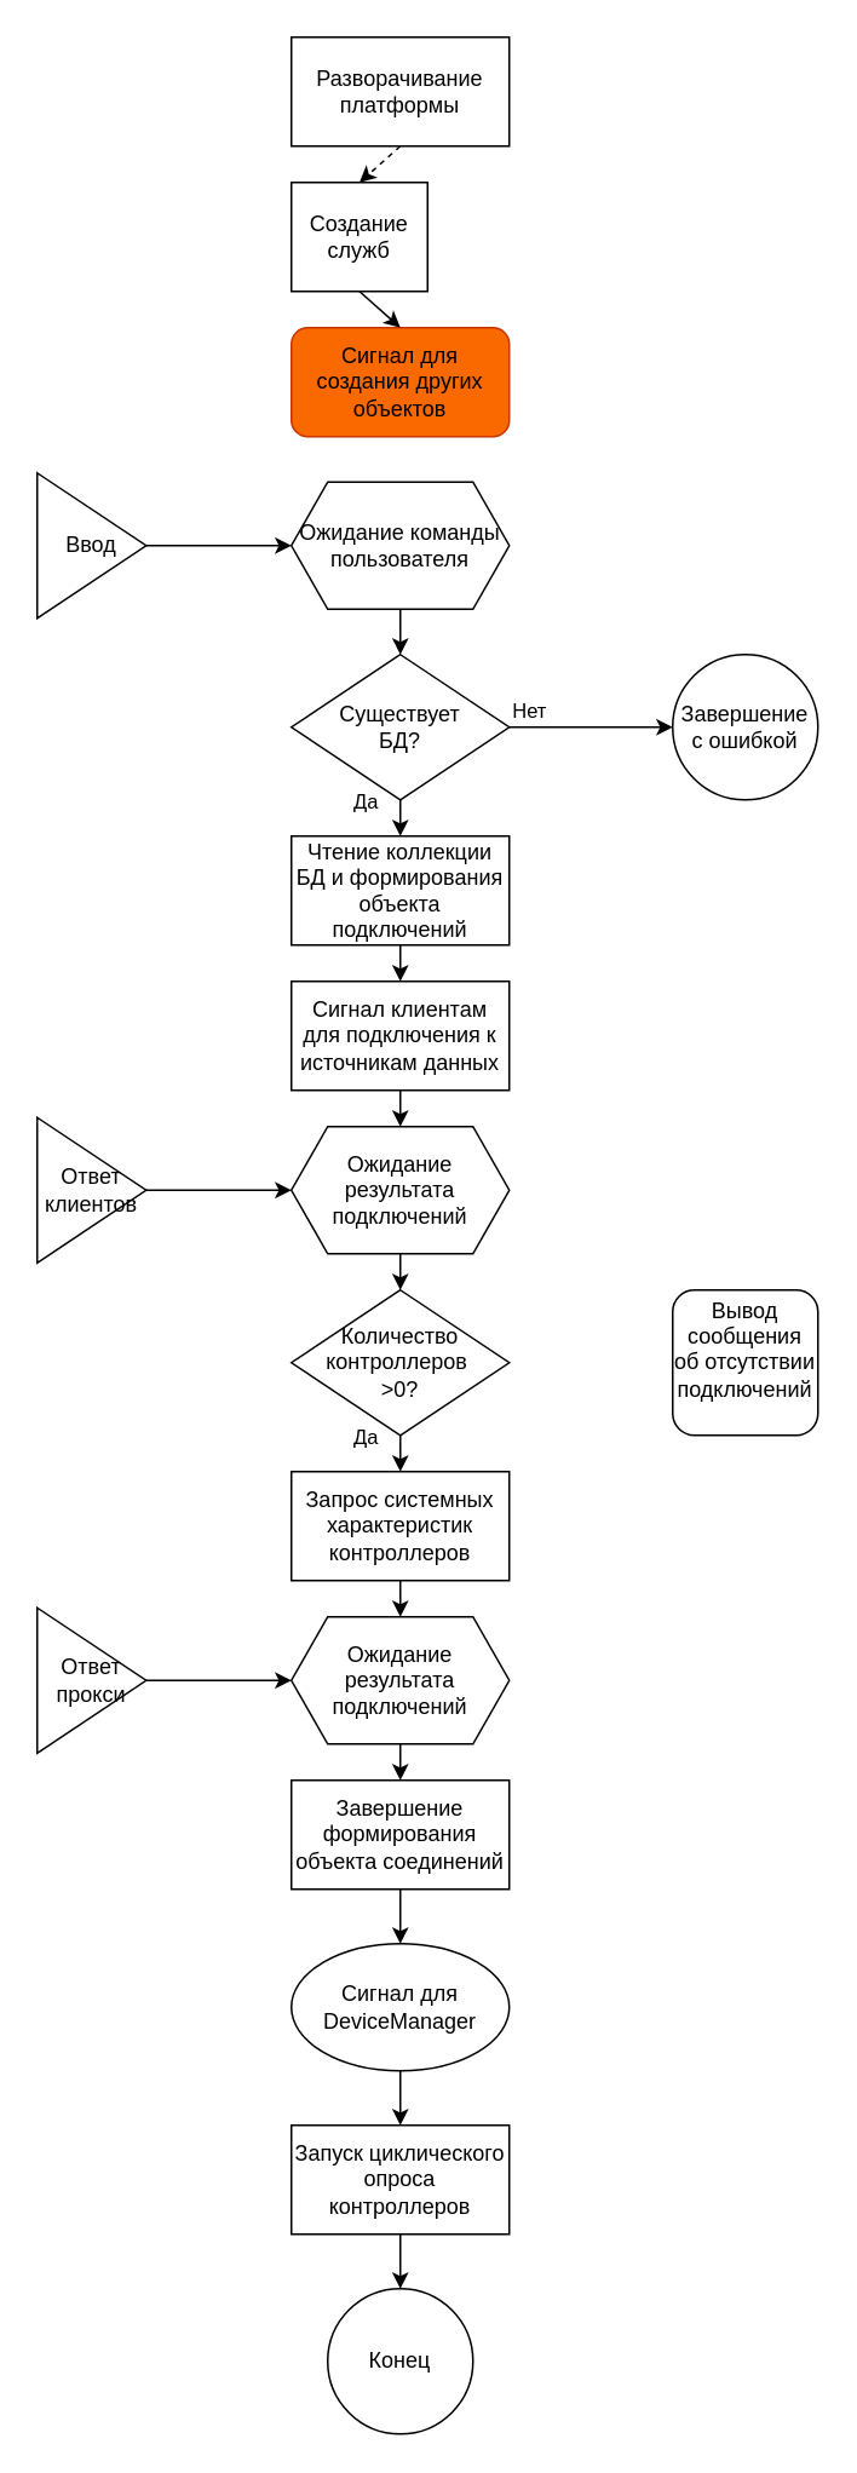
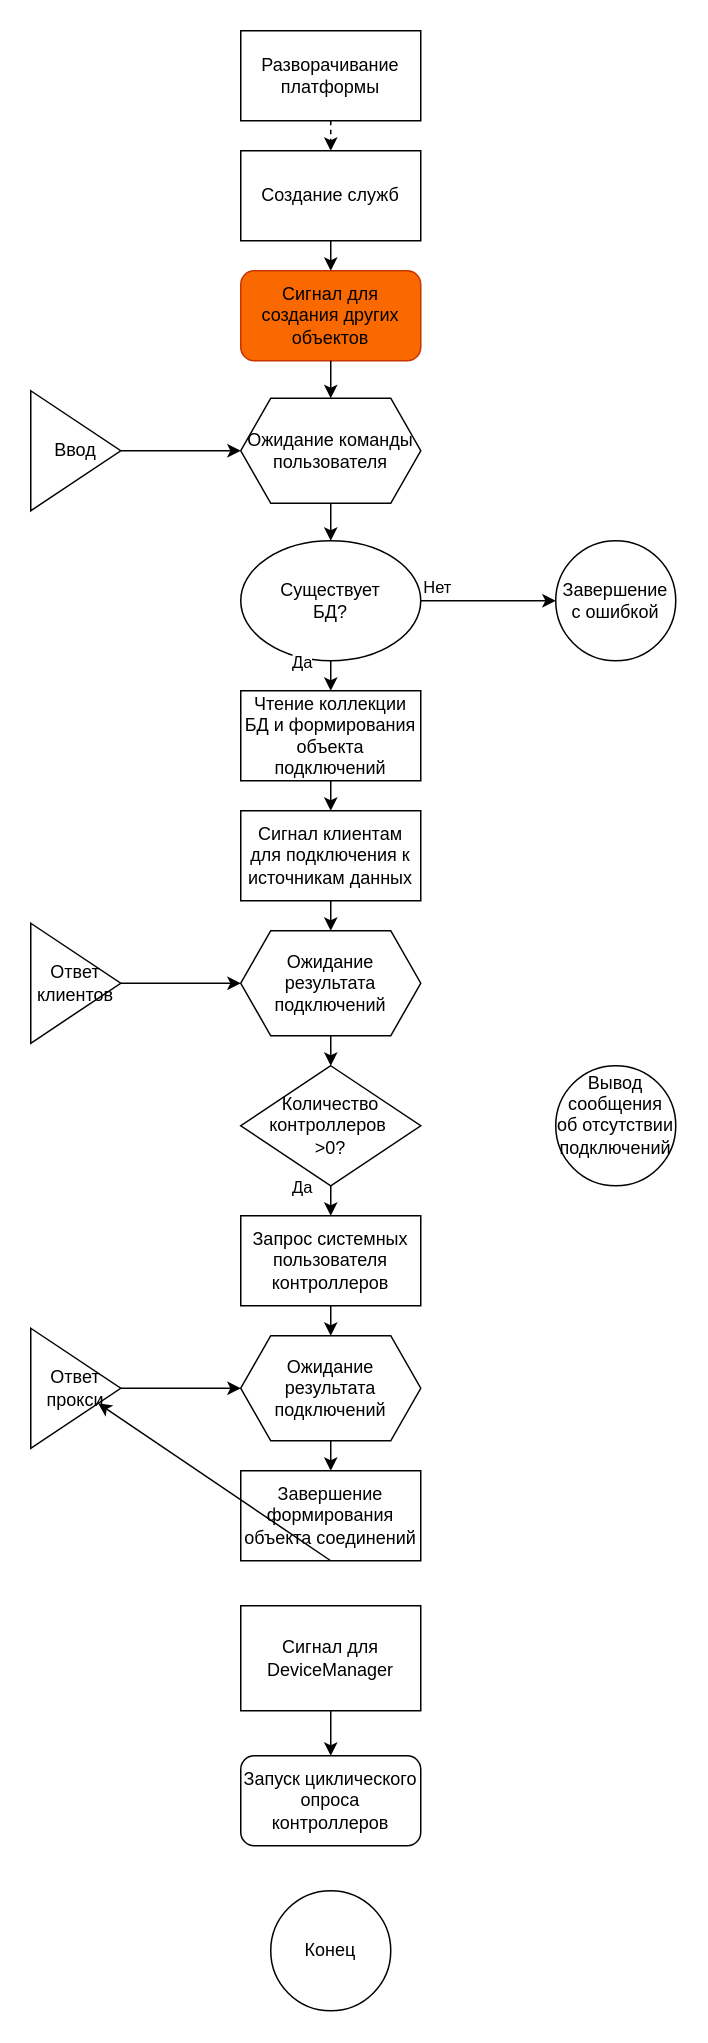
  <mxCell id="0" />
  <mxCell id="1" parent="0" />
  <mxCell id="2" value="Разворачивание&lt;div&gt;платформы&lt;/div&gt;" style="rounded=0;whiteSpace=wrap;html=1;" parent="1" vertex="1"><mxGeometry x="160" y="20" width="120" height="60" as="geometry" /></mxCell>
  <mxCell id="3" value="Чтение коллекции&lt;div&gt;БД и формирования объекта подключений&lt;/div&gt;" style="rounded=0;whiteSpace=wrap;html=1;" parent="1" vertex="1"><mxGeometry x="160" y="460" width="120" height="60" as="geometry" /></mxCell>
- <mxCell id="4" value="Существует&lt;div&gt;БД?&lt;/div&gt;" style="rhombus;whiteSpace=wrap;html=1;" parent="1" vertex="1"><mxGeometry x="160" y="360" width="120" height="80" as="geometry" /></mxCell>
+ <mxCell id="4" value="Существует&lt;div&gt;БД?&lt;/div&gt;" style="ellipse;whiteSpace=wrap;html=1;" parent="1" vertex="1"><mxGeometry x="160" y="360" width="120" height="80" as="geometry" /></mxCell>
  <mxCell id="5" value="" style="endArrow=classic;html=1;rounded=0;exitX=0.5;exitY=1;exitDx=0;exitDy=0;entryX=0.5;entryY=0;entryDx=0;entryDy=0;" parent="1" source="4" target="3" edge="1"><mxGeometry width="50" height="50" relative="1" as="geometry"><mxPoint x="320" y="470" as="sourcePoint" /><mxPoint x="370" y="420" as="targetPoint" /></mxGeometry></mxCell>
  <mxCell id="6" value="Да" style="edgeLabel;html=1;align=center;verticalAlign=middle;resizable=0;points=[];" parent="5" vertex="1" connectable="0"><mxGeometry x="-0.2" y="-2" relative="1" as="geometry"><mxPoint x="-18" y="-8" as="offset" /></mxGeometry></mxCell>
  <mxCell id="7" value="Завершение с ошибкой" style="ellipse;whiteSpace=wrap;html=1;aspect=fixed;" parent="1" vertex="1"><mxGeometry x="370" y="360" width="80" height="80" as="geometry" /></mxCell>
  <mxCell id="8" value="" style="endArrow=classic;html=1;rounded=0;exitX=1;exitY=0.5;exitDx=0;exitDy=0;entryX=0;entryY=0.5;entryDx=0;entryDy=0;" parent="1" source="4" target="7" edge="1"><mxGeometry width="50" height="50" relative="1" as="geometry"><mxPoint x="320" y="470" as="sourcePoint" /><mxPoint x="370" y="420" as="targetPoint" /></mxGeometry></mxCell>
  <mxCell id="9" value="Нет" style="edgeLabel;html=1;align=center;verticalAlign=middle;resizable=0;points=[];" parent="8" vertex="1" connectable="0"><mxGeometry x="-0.311" y="1" relative="1" as="geometry"><mxPoint x="-21" y="-9" as="offset" /></mxGeometry></mxCell>
  <mxCell id="10" value="Сигнал клиентам для подключения к источникам данных" style="rounded=0;whiteSpace=wrap;html=1;" parent="1" vertex="1"><mxGeometry x="160" y="540" width="120" height="60" as="geometry" /></mxCell>
  <mxCell id="11" value="" style="endArrow=classic;html=1;rounded=0;exitX=0.5;exitY=1;exitDx=0;exitDy=0;entryX=0.5;entryY=0;entryDx=0;entryDy=0;" parent="1" source="3" target="10" edge="1"><mxGeometry width="50" height="50" relative="1" as="geometry"><mxPoint x="320" y="570" as="sourcePoint" /><mxPoint x="370" y="520" as="targetPoint" /></mxGeometry></mxCell>
- <mxCell id="12" value="Запрос системных характеристик контроллеров" style="rounded=0;whiteSpace=wrap;html=1;" parent="1" vertex="1"><mxGeometry x="160" y="810" width="120" height="60" as="geometry" /></mxCell>
+ <mxCell id="12" value="Запрос системных пользователя контроллеров" style="rounded=0;whiteSpace=wrap;html=1;" parent="1" vertex="1"><mxGeometry x="160" y="810" width="120" height="60" as="geometry" /></mxCell>
  <mxCell id="13" value="" style="endArrow=classic;html=1;rounded=0;exitX=0.5;exitY=1;exitDx=0;exitDy=0;entryX=0.5;entryY=0;entryDx=0;entryDy=0;" parent="1" source="10" target="33" edge="1"><mxGeometry width="50" height="50" relative="1" as="geometry"><mxPoint x="320" y="570" as="sourcePoint" /><mxPoint x="370" y="520" as="targetPoint" /></mxGeometry></mxCell>
  <mxCell id="14" value="Количество контроллеров&amp;nbsp;&lt;div&gt;&amp;gt;0?&lt;/div&gt;" style="rhombus;whiteSpace=wrap;html=1;" parent="1" vertex="1"><mxGeometry x="160" y="710" width="120" height="80" as="geometry" /></mxCell>
  <mxCell id="15" value="" style="endArrow=classic;html=1;rounded=0;exitX=0.5;exitY=1;exitDx=0;exitDy=0;entryX=0.5;entryY=0;entryDx=0;entryDy=0;" parent="1" source="33" target="14" edge="1"><mxGeometry width="50" height="50" relative="1" as="geometry"><mxPoint x="320" y="770" as="sourcePoint" /><mxPoint x="370" y="720" as="targetPoint" /></mxGeometry></mxCell>
- <mxCell id="16" value="Вывод сообщения об отсутствии подключений&lt;div&gt;&lt;br&gt;&lt;/div&gt;" style="whiteSpace=wrap;html=1;aspect=fixed;rounded=1;" parent="1" vertex="1"><mxGeometry x="370" y="710" width="80" height="80" as="geometry" /></mxCell>
- <mxCell id="17" value="Сигнал для DeviceManager" style="ellipse;whiteSpace=wrap;html=1;" parent="1" vertex="1"><mxGeometry x="160" y="1070" width="120" height="70" as="geometry" /></mxCell>
+ <mxCell id="16" value="Вывод сообщения об отсутствии подключений&lt;div&gt;&lt;br&gt;&lt;/div&gt;" style="ellipse;whiteSpace=wrap;html=1;aspect=fixed;" parent="1" vertex="1"><mxGeometry x="370" y="710" width="80" height="80" as="geometry" /></mxCell>
+ <mxCell id="17" value="Сигнал для DeviceManager" style="rounded=0;whiteSpace=wrap;html=1;" parent="1" vertex="1"><mxGeometry x="160" y="1070" width="120" height="70" as="geometry" /></mxCell>
  <mxCell id="18" value="" style="endArrow=classic;html=1;rounded=0;exitX=0.5;exitY=1;exitDx=0;exitDy=0;entryX=0.5;entryY=0;entryDx=0;entryDy=0;" parent="1" source="14" target="12" edge="1"><mxGeometry width="50" height="50" relative="1" as="geometry"><mxPoint x="320" y="1070" as="sourcePoint" /><mxPoint x="370" y="1020" as="targetPoint" /></mxGeometry></mxCell>
  <mxCell id="19" value="Да" style="edgeLabel;html=1;align=center;verticalAlign=middle;resizable=0;points=[];" parent="18" vertex="1" connectable="0"><mxGeometry x="0.2" y="-1" relative="1" as="geometry"><mxPoint x="-19" y="-12" as="offset" /></mxGeometry></mxCell>
- <mxCell id="20" value="Запуск циклического опроса контроллеров" style="rounded=0;whiteSpace=wrap;html=1;" parent="1" vertex="1"><mxGeometry x="160" y="1170" width="120" height="60" as="geometry" /></mxCell>
+ <mxCell id="20" value="Запуск циклического опроса контроллеров" style="whiteSpace=wrap;html=1;rounded=1;" parent="1" vertex="1"><mxGeometry x="160" y="1170" width="120" height="60" as="geometry" /></mxCell>
  <mxCell id="21" value="" style="endArrow=classic;html=1;rounded=0;exitX=0.5;exitY=1;exitDx=0;exitDy=0;entryX=0.5;entryY=0;entryDx=0;entryDy=0;" parent="1" source="17" target="20" edge="1"><mxGeometry width="50" height="50" relative="1" as="geometry"><mxPoint x="320" y="1270" as="sourcePoint" /><mxPoint x="370" y="1220" as="targetPoint" /></mxGeometry></mxCell>
  <mxCell id="22" value="Конец" style="ellipse;whiteSpace=wrap;html=1;aspect=fixed;" parent="1" vertex="1"><mxGeometry x="180" y="1260" width="80" height="80" as="geometry" /></mxCell>
- <mxCell id="23" value="" style="endArrow=classic;html=1;rounded=0;exitX=0.5;exitY=1;exitDx=0;exitDy=0;entryX=0.5;entryY=0;entryDx=0;entryDy=0;" parent="1" source="20" target="22" edge="1"><mxGeometry width="50" height="50" relative="1" as="geometry"><mxPoint x="320" y="1270" as="sourcePoint" /><mxPoint x="370" y="1220" as="targetPoint" /></mxGeometry></mxCell>
- <mxCell id="24" value="Создание служб" style="rounded=0;whiteSpace=wrap;html=1;" parent="1" vertex="1"><mxGeometry x="160" y="100" width="75" height="60" as="geometry" /></mxCell>
+ <mxCell id="24" value="Создание служб" style="rounded=0;whiteSpace=wrap;html=1;" parent="1" vertex="1"><mxGeometry x="160" y="100" width="120" height="60" as="geometry" /></mxCell>
  <mxCell id="25" value="" style="endArrow=classic;html=1;rounded=0;exitX=0.5;exitY=1;exitDx=0;exitDy=0;entryX=0.5;entryY=0;entryDx=0;entryDy=0;dashed=1;" parent="1" source="2" target="24" edge="1"><mxGeometry width="50" height="50" relative="1" as="geometry"><mxPoint x="320" y="360" as="sourcePoint" /><mxPoint x="370" y="310" as="targetPoint" /></mxGeometry></mxCell>
  <mxCell id="26" value="Сигнал для создания других объектов" style="whiteSpace=wrap;html=1;fillColor=#fa6800;fontColor=#000000;strokeColor=#C73500;rounded=1;" parent="1" vertex="1"><mxGeometry x="160" y="180" width="120" height="60" as="geometry" /></mxCell>
  <mxCell id="27" value="" style="endArrow=classic;html=1;rounded=0;exitX=0.5;exitY=1;exitDx=0;exitDy=0;entryX=0.5;entryY=0;entryDx=0;entryDy=0;" parent="1" source="24" target="26" edge="1"><mxGeometry width="50" height="50" relative="1" as="geometry"><mxPoint x="230" y="160" as="sourcePoint" /><mxPoint x="230" y="200" as="targetPoint" /></mxGeometry></mxCell>
  <mxCell id="28" value="Ожидание команды пользователя" style="shape=hexagon;perimeter=hexagonPerimeter2;whiteSpace=wrap;html=1;fixedSize=1;" parent="1" vertex="1"><mxGeometry x="160" y="265" width="120" height="70" as="geometry" /></mxCell>
  <mxCell id="29" value="Ввод" style="triangle;whiteSpace=wrap;html=1;" parent="1" vertex="1"><mxGeometry x="20" y="260" width="60" height="80" as="geometry" /></mxCell>
+ <mxCell id="30" value="" style="endArrow=classic;html=1;rounded=0;exitX=0.5;exitY=1;exitDx=0;exitDy=0;entryX=0.5;entryY=0;entryDx=0;entryDy=0;" parent="1" source="26" target="28" edge="1"><mxGeometry width="50" height="50" relative="1" as="geometry"><mxPoint x="320" y="360" as="sourcePoint" /><mxPoint x="370" y="310" as="targetPoint" /></mxGeometry></mxCell>
  <mxCell id="31" value="" style="endArrow=classic;html=1;rounded=0;exitX=1;exitY=0.5;exitDx=0;exitDy=0;entryX=0;entryY=0.5;entryDx=0;entryDy=0;" parent="1" source="29" target="28" edge="1"><mxGeometry width="50" height="50" relative="1" as="geometry"><mxPoint x="320" y="255" as="sourcePoint" /><mxPoint x="370" y="205" as="targetPoint" /></mxGeometry></mxCell>
  <mxCell id="32" value="" style="endArrow=classic;html=1;rounded=0;exitX=0.5;exitY=1;exitDx=0;exitDy=0;entryX=0.5;entryY=0;entryDx=0;entryDy=0;" parent="1" source="28" target="4" edge="1"><mxGeometry width="50" height="50" relative="1" as="geometry"><mxPoint x="320" y="490" as="sourcePoint" /><mxPoint x="370" y="440" as="targetPoint" /></mxGeometry></mxCell>
  <mxCell id="33" value="Ожидание результата подключений" style="shape=hexagon;perimeter=hexagonPerimeter2;whiteSpace=wrap;html=1;fixedSize=1;" parent="1" vertex="1"><mxGeometry x="160" y="620" width="120" height="70" as="geometry" /></mxCell>
  <mxCell id="34" value="Ответ клиентов" style="triangle;whiteSpace=wrap;html=1;" parent="1" vertex="1"><mxGeometry x="20" y="615" width="60" height="80" as="geometry" /></mxCell>
  <mxCell id="35" value="" style="endArrow=classic;html=1;rounded=0;exitX=1;exitY=0.5;exitDx=0;exitDy=0;entryX=0;entryY=0.5;entryDx=0;entryDy=0;" parent="1" source="34" target="33" edge="1"><mxGeometry width="50" height="50" relative="1" as="geometry"><mxPoint x="200" y="490" as="sourcePoint" /><mxPoint x="250" y="440" as="targetPoint" /></mxGeometry></mxCell>
  <mxCell id="36" value="Ожидание результата подключений" style="shape=hexagon;perimeter=hexagonPerimeter2;whiteSpace=wrap;html=1;fixedSize=1;" parent="1" vertex="1"><mxGeometry x="160" y="890" width="120" height="70" as="geometry" /></mxCell>
  <mxCell id="37" value="Ответ прокси" style="triangle;whiteSpace=wrap;html=1;" parent="1" vertex="1"><mxGeometry x="20" y="885" width="60" height="80" as="geometry" /></mxCell>
  <mxCell id="38" value="" style="endArrow=classic;html=1;rounded=0;exitX=0.5;exitY=1;exitDx=0;exitDy=0;entryX=0.5;entryY=0;entryDx=0;entryDy=0;" parent="1" source="12" target="36" edge="1"><mxGeometry width="50" height="50" relative="1" as="geometry"><mxPoint x="200" y="890" as="sourcePoint" /><mxPoint x="250" y="840" as="targetPoint" /></mxGeometry></mxCell>
  <mxCell id="39" value="" style="endArrow=classic;html=1;rounded=0;exitX=1;exitY=0.5;exitDx=0;exitDy=0;entryX=0;entryY=0.5;entryDx=0;entryDy=0;" parent="1" source="37" target="36" edge="1"><mxGeometry width="50" height="50" relative="1" as="geometry"><mxPoint x="200" y="890" as="sourcePoint" /><mxPoint x="250" y="840" as="targetPoint" /></mxGeometry></mxCell>
  <mxCell id="40" value="" style="endArrow=classic;html=1;rounded=0;exitX=0.5;exitY=1;exitDx=0;exitDy=0;entryX=0.5;entryY=0;entryDx=0;entryDy=0;" parent="1" source="36" target="41" edge="1"><mxGeometry width="50" height="50" relative="1" as="geometry"><mxPoint x="200" y="890" as="sourcePoint" /><mxPoint x="280" y="970" as="targetPoint" /></mxGeometry></mxCell>
  <mxCell id="41" value="Завершение формирования объекта соединений" style="rounded=0;whiteSpace=wrap;html=1;" parent="1" vertex="1"><mxGeometry x="160" y="980" width="120" height="60" as="geometry" /></mxCell>
- <mxCell id="42" value="" style="endArrow=classic;html=1;rounded=0;exitX=0.5;exitY=1;exitDx=0;exitDy=0;entryX=0.5;entryY=0;entryDx=0;entryDy=0;" parent="1" source="41" target="17" edge="1"><mxGeometry width="50" height="50" relative="1" as="geometry"><mxPoint x="200" y="990" as="sourcePoint" /><mxPoint x="250" y="940" as="targetPoint" /></mxGeometry></mxCell>
+ <mxCell id="42" value="" style="endArrow=classic;html=1;rounded=0;exitX=0.5;exitY=1;exitDx=0;exitDy=0;" parent="1" source="41" target="37" edge="1"><mxGeometry width="50" height="50" relative="1" as="geometry"><mxPoint x="200" y="990" as="sourcePoint" /><mxPoint x="250" y="940" as="targetPoint" /></mxGeometry></mxCell>
